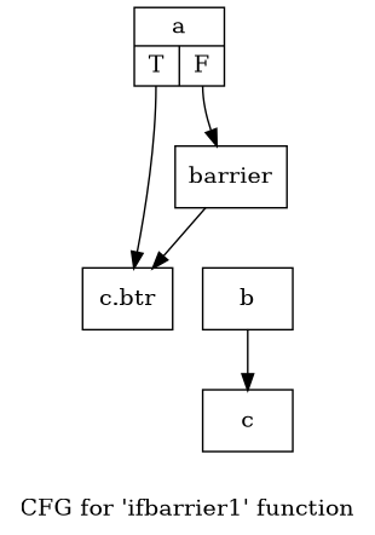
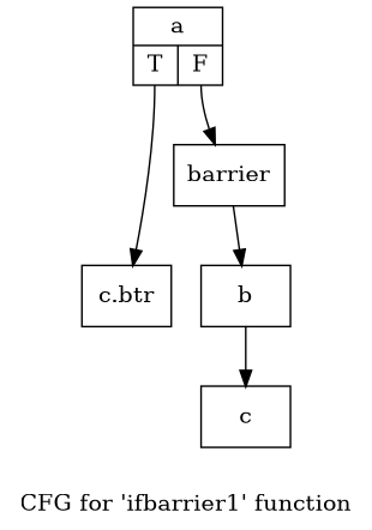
  digraph {
    label="CFG for 'ifbarrier1' function"
    node [shape=record]
    n1 [label="{a|{<s0>T|<s1>F}}"]
    n2 [label="{barrier}"]
    n3 [label="{c.btr}"]
    n4 [label="{b}"]
    n5 [label="{c}"]
    n1 -> n2 [tailport=s1]
    n1 -> n3 [tailport=s0]
-   n2 -> n3
+   n2 -> n4
    n4 -> n5
  }
